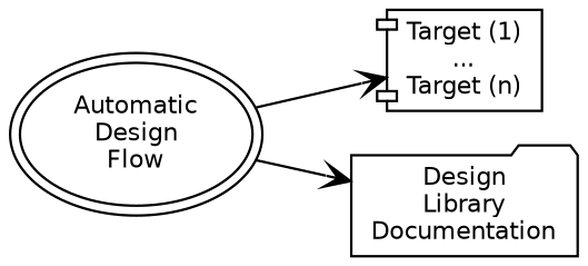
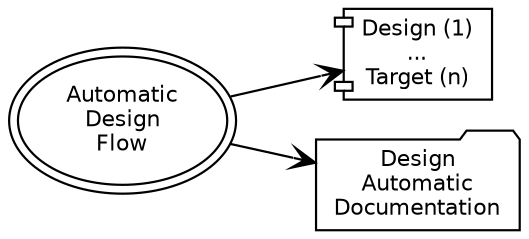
  digraph {
    rankdir=LR
    node [fontname=Helvetica fontsize=10]
    edge [arrowhead=vee]
    n1 [label="Automatic\nDesign\nFlow" peripheries=2 shape=oval]
-   n2 [label="Target (1)\n...\nTarget (n)" shape=component]
-   n3 [label="Design\nLibrary\nDocumentation" shape=folder]
+   n2 [label="Design (1)\n...\nTarget (n)" shape=component]
+   n3 [label="Design\nAutomatic\nDocumentation" shape=folder]
    n1 -> n2
    n1 -> n3
  }
